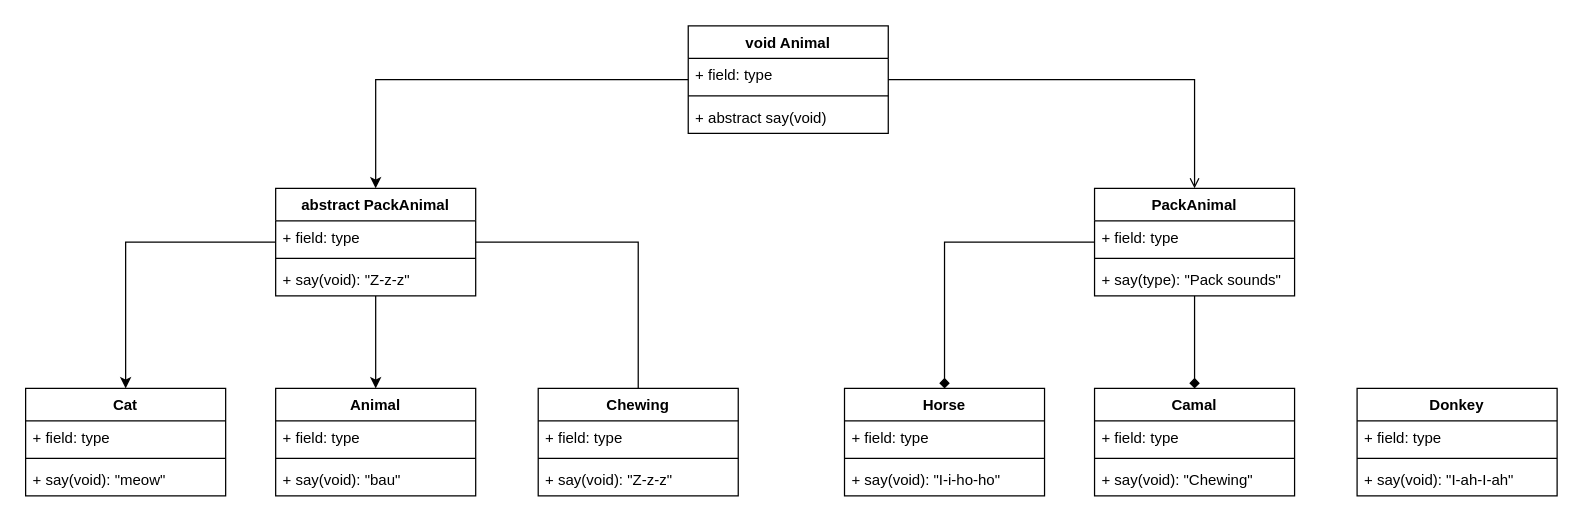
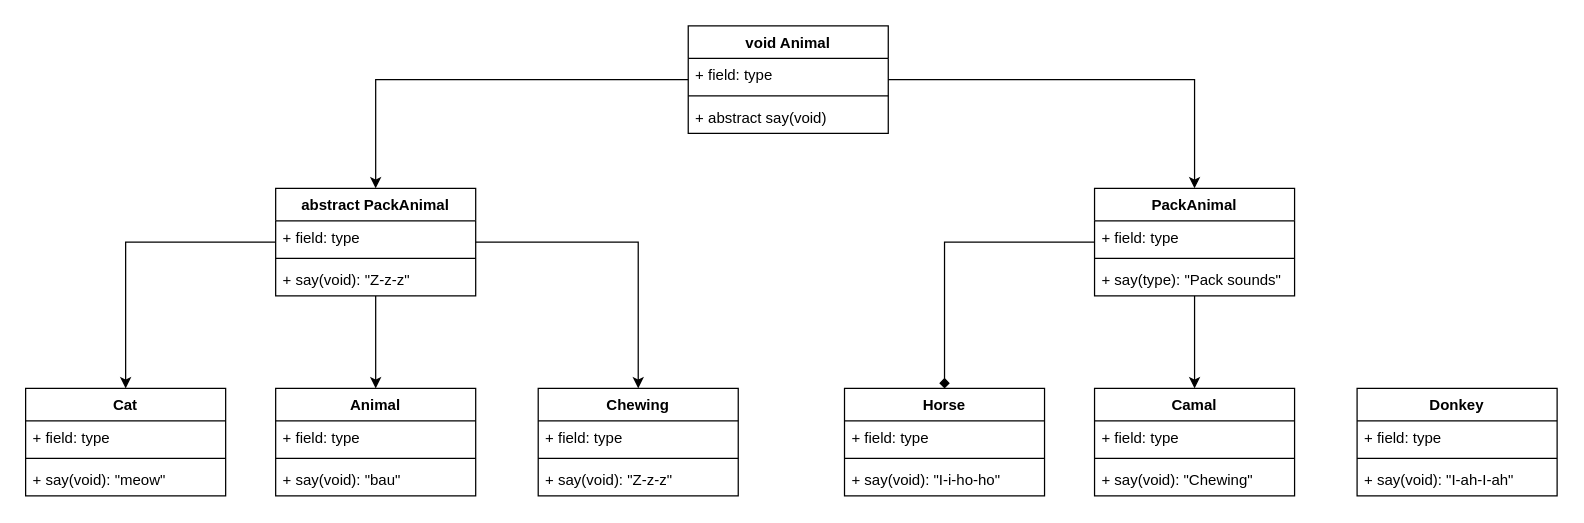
  <mxCell id="0" />
  <mxCell id="1" parent="0" />
  <mxCell id="2" value="" style="edgeStyle=orthogonalEdgeStyle;rounded=0;orthogonalLoop=1;jettySize=auto;html=1;entryX=0.5;entryY=0;entryDx=0;entryDy=0;" edge="1" parent="1" source="5" target="15"><mxGeometry relative="1" as="geometry" /></mxCell>
  <mxCell id="3" value="" style="edgeStyle=orthogonalEdgeStyle;rounded=0;orthogonalLoop=1;jettySize=auto;html=1;entryX=0.5;entryY=0;entryDx=0;entryDy=0;" edge="1" parent="1" source="5" target="19"><mxGeometry relative="1" as="geometry" /></mxCell>
- <mxCell id="4" value="" style="edgeStyle=orthogonalEdgeStyle;rounded=0;orthogonalLoop=1;jettySize=auto;html=1;entryX=0.5;entryY=0;entryDx=0;entryDy=0;endArrow=none;" edge="1" parent="1" source="5" target="23"><mxGeometry relative="1" as="geometry"><mxPoint x="460" y="193" as="targetPoint" /></mxGeometry></mxCell>
+ <mxCell id="4" value="" style="edgeStyle=orthogonalEdgeStyle;rounded=0;orthogonalLoop=1;jettySize=auto;html=1;entryX=0.5;entryY=0;entryDx=0;entryDy=0;" edge="1" parent="1" source="5" target="23"><mxGeometry relative="1" as="geometry"><mxPoint x="460" y="193" as="targetPoint" /></mxGeometry></mxCell>
  <mxCell id="5" value="abstract PackAnimal" style="swimlane;fontStyle=1;align=center;verticalAlign=top;childLayout=stackLayout;horizontal=1;startSize=26;horizontalStack=0;resizeParent=1;resizeParentMax=0;resizeLast=0;collapsible=1;marginBottom=0;whiteSpace=wrap;html=1;" vertex="1" parent="1"><mxGeometry x="220" y="150" width="160" height="86" as="geometry" /></mxCell>
  <mxCell id="6" value="+ field: type" style="text;strokeColor=none;fillColor=none;align=left;verticalAlign=top;spacingLeft=4;spacingRight=4;overflow=hidden;rotatable=0;points=[[0,0.5],[1,0.5]];portConstraint=eastwest;whiteSpace=wrap;html=1;" vertex="1" parent="5"><mxGeometry y="26" width="160" height="26" as="geometry" /></mxCell>
  <mxCell id="7" value="" style="line;strokeWidth=1;fillColor=none;align=left;verticalAlign=middle;spacingTop=-1;spacingLeft=3;spacingRight=3;rotatable=0;labelPosition=right;points=[];portConstraint=eastwest;strokeColor=inherit;" vertex="1" parent="5"><mxGeometry y="52" width="160" height="8" as="geometry" /></mxCell>
  <mxCell id="8" value="+ say(void): &quot;Z-z-z&quot;" style="text;strokeColor=none;fillColor=none;align=left;verticalAlign=top;spacingLeft=4;spacingRight=4;overflow=hidden;rotatable=0;points=[[0,0.5],[1,0.5]];portConstraint=eastwest;whiteSpace=wrap;html=1;" vertex="1" parent="5"><mxGeometry y="60" width="160" height="26" as="geometry" /></mxCell>
  <mxCell id="9" value="" style="edgeStyle=orthogonalEdgeStyle;rounded=0;orthogonalLoop=1;jettySize=auto;html=1;entryX=0.5;entryY=0;entryDx=0;entryDy=0;endArrow=diamond;" edge="1" parent="1" source="11" target="27"><mxGeometry relative="1" as="geometry"><mxPoint x="800" y="193" as="targetPoint" /></mxGeometry></mxCell>
- <mxCell id="10" value="" style="edgeStyle=orthogonalEdgeStyle;rounded=0;orthogonalLoop=1;jettySize=auto;html=1;endArrow=diamond;" edge="1" parent="1" source="11" target="31"><mxGeometry relative="1" as="geometry" /></mxCell>
+ <mxCell id="10" value="" style="edgeStyle=orthogonalEdgeStyle;rounded=0;orthogonalLoop=1;jettySize=auto;html=1;" edge="1" parent="1" source="11" target="31"><mxGeometry relative="1" as="geometry" /></mxCell>
  <mxCell id="11" value="PackAnimal" style="swimlane;fontStyle=1;align=center;verticalAlign=top;childLayout=stackLayout;horizontal=1;startSize=26;horizontalStack=0;resizeParent=1;resizeParentMax=0;resizeLast=0;collapsible=1;marginBottom=0;whiteSpace=wrap;html=1;" vertex="1" parent="1"><mxGeometry x="875" y="150" width="160" height="86" as="geometry" /></mxCell>
  <mxCell id="12" value="+ field: type" style="text;strokeColor=none;fillColor=none;align=left;verticalAlign=top;spacingLeft=4;spacingRight=4;overflow=hidden;rotatable=0;points=[[0,0.5],[1,0.5]];portConstraint=eastwest;whiteSpace=wrap;html=1;" vertex="1" parent="11"><mxGeometry y="26" width="160" height="26" as="geometry" /></mxCell>
  <mxCell id="13" value="" style="line;strokeWidth=1;fillColor=none;align=left;verticalAlign=middle;spacingTop=-1;spacingLeft=3;spacingRight=3;rotatable=0;labelPosition=right;points=[];portConstraint=eastwest;strokeColor=inherit;" vertex="1" parent="11"><mxGeometry y="52" width="160" height="8" as="geometry" /></mxCell>
  <mxCell id="14" value="+ say(type): &quot;Pack sounds&quot;" style="text;strokeColor=none;fillColor=none;align=left;verticalAlign=top;spacingLeft=4;spacingRight=4;overflow=hidden;rotatable=0;points=[[0,0.5],[1,0.5]];portConstraint=eastwest;whiteSpace=wrap;html=1;" vertex="1" parent="11"><mxGeometry y="60" width="160" height="26" as="geometry" /></mxCell>
  <mxCell id="15" value="Cat" style="swimlane;fontStyle=1;align=center;verticalAlign=top;childLayout=stackLayout;horizontal=1;startSize=26;horizontalStack=0;resizeParent=1;resizeParentMax=0;resizeLast=0;collapsible=1;marginBottom=0;whiteSpace=wrap;html=1;" vertex="1" parent="1"><mxGeometry x="20" y="310" width="160" height="86" as="geometry" /></mxCell>
  <mxCell id="16" value="+ field: type" style="text;strokeColor=none;fillColor=none;align=left;verticalAlign=top;spacingLeft=4;spacingRight=4;overflow=hidden;rotatable=0;points=[[0,0.5],[1,0.5]];portConstraint=eastwest;whiteSpace=wrap;html=1;" vertex="1" parent="15"><mxGeometry y="26" width="160" height="26" as="geometry" /></mxCell>
  <mxCell id="17" value="" style="line;strokeWidth=1;fillColor=none;align=left;verticalAlign=middle;spacingTop=-1;spacingLeft=3;spacingRight=3;rotatable=0;labelPosition=right;points=[];portConstraint=eastwest;strokeColor=inherit;" vertex="1" parent="15"><mxGeometry y="52" width="160" height="8" as="geometry" /></mxCell>
  <mxCell id="18" value="+ say(void): &quot;meow&quot;" style="text;strokeColor=none;fillColor=none;align=left;verticalAlign=top;spacingLeft=4;spacingRight=4;overflow=hidden;rotatable=0;points=[[0,0.5],[1,0.5]];portConstraint=eastwest;whiteSpace=wrap;html=1;" vertex="1" parent="15"><mxGeometry y="60" width="160" height="26" as="geometry" /></mxCell>
  <mxCell id="19" value="Animal" style="swimlane;fontStyle=1;align=center;verticalAlign=top;childLayout=stackLayout;horizontal=1;startSize=26;horizontalStack=0;resizeParent=1;resizeParentMax=0;resizeLast=0;collapsible=1;marginBottom=0;whiteSpace=wrap;html=1;" vertex="1" parent="1"><mxGeometry x="220" y="310" width="160" height="86" as="geometry" /></mxCell>
  <mxCell id="20" value="+ field: type" style="text;strokeColor=none;fillColor=none;align=left;verticalAlign=top;spacingLeft=4;spacingRight=4;overflow=hidden;rotatable=0;points=[[0,0.5],[1,0.5]];portConstraint=eastwest;whiteSpace=wrap;html=1;" vertex="1" parent="19"><mxGeometry y="26" width="160" height="26" as="geometry" /></mxCell>
  <mxCell id="21" value="" style="line;strokeWidth=1;fillColor=none;align=left;verticalAlign=middle;spacingTop=-1;spacingLeft=3;spacingRight=3;rotatable=0;labelPosition=right;points=[];portConstraint=eastwest;strokeColor=inherit;" vertex="1" parent="19"><mxGeometry y="52" width="160" height="8" as="geometry" /></mxCell>
  <mxCell id="22" value="+ say(void):&amp;nbsp;&quot;bau&quot;" style="text;strokeColor=none;fillColor=none;align=left;verticalAlign=top;spacingLeft=4;spacingRight=4;overflow=hidden;rotatable=0;points=[[0,0.5],[1,0.5]];portConstraint=eastwest;whiteSpace=wrap;html=1;" vertex="1" parent="19"><mxGeometry y="60" width="160" height="26" as="geometry" /></mxCell>
  <mxCell id="23" value="Chewing" style="swimlane;fontStyle=1;align=center;verticalAlign=top;childLayout=stackLayout;horizontal=1;startSize=26;horizontalStack=0;resizeParent=1;resizeParentMax=0;resizeLast=0;collapsible=1;marginBottom=0;whiteSpace=wrap;html=1;" vertex="1" parent="1"><mxGeometry x="430" y="310" width="160" height="86" as="geometry" /></mxCell>
  <mxCell id="24" value="+ field: type" style="text;strokeColor=none;fillColor=none;align=left;verticalAlign=top;spacingLeft=4;spacingRight=4;overflow=hidden;rotatable=0;points=[[0,0.5],[1,0.5]];portConstraint=eastwest;whiteSpace=wrap;html=1;" vertex="1" parent="23"><mxGeometry y="26" width="160" height="26" as="geometry" /></mxCell>
  <mxCell id="25" value="" style="line;strokeWidth=1;fillColor=none;align=left;verticalAlign=middle;spacingTop=-1;spacingLeft=3;spacingRight=3;rotatable=0;labelPosition=right;points=[];portConstraint=eastwest;strokeColor=inherit;" vertex="1" parent="23"><mxGeometry y="52" width="160" height="8" as="geometry" /></mxCell>
  <mxCell id="26" value="+ say(void): &quot;Z-z-z&quot;" style="text;strokeColor=none;fillColor=none;align=left;verticalAlign=top;spacingLeft=4;spacingRight=4;overflow=hidden;rotatable=0;points=[[0,0.5],[1,0.5]];portConstraint=eastwest;whiteSpace=wrap;html=1;" vertex="1" parent="23"><mxGeometry y="60" width="160" height="26" as="geometry" /></mxCell>
  <mxCell id="27" value="Horse" style="swimlane;fontStyle=1;align=center;verticalAlign=top;childLayout=stackLayout;horizontal=1;startSize=26;horizontalStack=0;resizeParent=1;resizeParentMax=0;resizeLast=0;collapsible=1;marginBottom=0;whiteSpace=wrap;html=1;" vertex="1" parent="1"><mxGeometry x="675" y="310" width="160" height="86" as="geometry" /></mxCell>
  <mxCell id="28" value="+ field: type" style="text;strokeColor=none;fillColor=none;align=left;verticalAlign=top;spacingLeft=4;spacingRight=4;overflow=hidden;rotatable=0;points=[[0,0.5],[1,0.5]];portConstraint=eastwest;whiteSpace=wrap;html=1;" vertex="1" parent="27"><mxGeometry y="26" width="160" height="26" as="geometry" /></mxCell>
  <mxCell id="29" value="" style="line;strokeWidth=1;fillColor=none;align=left;verticalAlign=middle;spacingTop=-1;spacingLeft=3;spacingRight=3;rotatable=0;labelPosition=right;points=[];portConstraint=eastwest;strokeColor=inherit;" vertex="1" parent="27"><mxGeometry y="52" width="160" height="8" as="geometry" /></mxCell>
  <mxCell id="30" value="+ say(void):&amp;nbsp;&quot;I-i-ho-ho&quot;" style="text;strokeColor=none;fillColor=none;align=left;verticalAlign=top;spacingLeft=4;spacingRight=4;overflow=hidden;rotatable=0;points=[[0,0.5],[1,0.5]];portConstraint=eastwest;whiteSpace=wrap;html=1;" vertex="1" parent="27"><mxGeometry y="60" width="160" height="26" as="geometry" /></mxCell>
  <mxCell id="31" value="Camal" style="swimlane;fontStyle=1;align=center;verticalAlign=top;childLayout=stackLayout;horizontal=1;startSize=26;horizontalStack=0;resizeParent=1;resizeParentMax=0;resizeLast=0;collapsible=1;marginBottom=0;whiteSpace=wrap;html=1;" vertex="1" parent="1"><mxGeometry x="875" y="310" width="160" height="86" as="geometry" /></mxCell>
  <mxCell id="32" value="+ field: type" style="text;strokeColor=none;fillColor=none;align=left;verticalAlign=top;spacingLeft=4;spacingRight=4;overflow=hidden;rotatable=0;points=[[0,0.5],[1,0.5]];portConstraint=eastwest;whiteSpace=wrap;html=1;" vertex="1" parent="31"><mxGeometry y="26" width="160" height="26" as="geometry" /></mxCell>
  <mxCell id="33" value="" style="line;strokeWidth=1;fillColor=none;align=left;verticalAlign=middle;spacingTop=-1;spacingLeft=3;spacingRight=3;rotatable=0;labelPosition=right;points=[];portConstraint=eastwest;strokeColor=inherit;" vertex="1" parent="31"><mxGeometry y="52" width="160" height="8" as="geometry" /></mxCell>
  <mxCell id="34" value="+ say(void):&amp;nbsp;&quot;Chewing&quot;" style="text;strokeColor=none;fillColor=none;align=left;verticalAlign=top;spacingLeft=4;spacingRight=4;overflow=hidden;rotatable=0;points=[[0,0.5],[1,0.5]];portConstraint=eastwest;whiteSpace=wrap;html=1;" vertex="1" parent="31"><mxGeometry y="60" width="160" height="26" as="geometry" /></mxCell>
  <mxCell id="35" value="Donkey" style="swimlane;fontStyle=1;align=center;verticalAlign=top;childLayout=stackLayout;horizontal=1;startSize=26;horizontalStack=0;resizeParent=1;resizeParentMax=0;resizeLast=0;collapsible=1;marginBottom=0;whiteSpace=wrap;html=1;" vertex="1" parent="1"><mxGeometry x="1085" y="310" width="160" height="86" as="geometry" /></mxCell>
  <mxCell id="36" value="+ field: type" style="text;strokeColor=none;fillColor=none;align=left;verticalAlign=top;spacingLeft=4;spacingRight=4;overflow=hidden;rotatable=0;points=[[0,0.5],[1,0.5]];portConstraint=eastwest;whiteSpace=wrap;html=1;" vertex="1" parent="35"><mxGeometry y="26" width="160" height="26" as="geometry" /></mxCell>
  <mxCell id="37" value="" style="line;strokeWidth=1;fillColor=none;align=left;verticalAlign=middle;spacingTop=-1;spacingLeft=3;spacingRight=3;rotatable=0;labelPosition=right;points=[];portConstraint=eastwest;strokeColor=inherit;" vertex="1" parent="35"><mxGeometry y="52" width="160" height="8" as="geometry" /></mxCell>
  <mxCell id="38" value="+ say(void):&amp;nbsp;&quot;I-ah-I-ah&quot;" style="text;strokeColor=none;fillColor=none;align=left;verticalAlign=top;spacingLeft=4;spacingRight=4;overflow=hidden;rotatable=0;points=[[0,0.5],[1,0.5]];portConstraint=eastwest;whiteSpace=wrap;html=1;" vertex="1" parent="35"><mxGeometry y="60" width="160" height="26" as="geometry" /></mxCell>
  <mxCell id="39" value="" style="edgeStyle=orthogonalEdgeStyle;rounded=0;orthogonalLoop=1;jettySize=auto;html=1;entryX=0.5;entryY=0;entryDx=0;entryDy=0;" edge="1" parent="1" source="41" target="5"><mxGeometry relative="1" as="geometry"><mxPoint x="470" y="63" as="targetPoint" /></mxGeometry></mxCell>
- <mxCell id="40" value="" style="edgeStyle=orthogonalEdgeStyle;rounded=0;orthogonalLoop=1;jettySize=auto;html=1;entryX=0.5;entryY=0;entryDx=0;entryDy=0;endArrow=open;" edge="1" parent="1" source="41" target="11"><mxGeometry relative="1" as="geometry"><mxPoint x="790" y="63" as="targetPoint" /></mxGeometry></mxCell>
+ <mxCell id="40" value="" style="edgeStyle=orthogonalEdgeStyle;rounded=0;orthogonalLoop=1;jettySize=auto;html=1;entryX=0.5;entryY=0;entryDx=0;entryDy=0;" edge="1" parent="1" source="41" target="11"><mxGeometry relative="1" as="geometry"><mxPoint x="790" y="63" as="targetPoint" /></mxGeometry></mxCell>
  <mxCell id="41" value="void Animal" style="swimlane;fontStyle=1;align=center;verticalAlign=top;childLayout=stackLayout;horizontal=1;startSize=26;horizontalStack=0;resizeParent=1;resizeParentMax=0;resizeLast=0;collapsible=1;marginBottom=0;whiteSpace=wrap;html=1;" vertex="1" parent="1"><mxGeometry x="550" y="20" width="160" height="86" as="geometry" /></mxCell>
  <mxCell id="42" value="+ field: type" style="text;strokeColor=none;fillColor=none;align=left;verticalAlign=top;spacingLeft=4;spacingRight=4;overflow=hidden;rotatable=0;points=[[0,0.5],[1,0.5]];portConstraint=eastwest;whiteSpace=wrap;html=1;" vertex="1" parent="41"><mxGeometry y="26" width="160" height="26" as="geometry" /></mxCell>
  <mxCell id="43" value="" style="line;strokeWidth=1;fillColor=none;align=left;verticalAlign=middle;spacingTop=-1;spacingLeft=3;spacingRight=3;rotatable=0;labelPosition=right;points=[];portConstraint=eastwest;strokeColor=inherit;" vertex="1" parent="41"><mxGeometry y="52" width="160" height="8" as="geometry" /></mxCell>
  <mxCell id="44" value="+ abstract say(void)" style="text;strokeColor=none;fillColor=none;align=left;verticalAlign=top;spacingLeft=4;spacingRight=4;overflow=hidden;rotatable=0;points=[[0,0.5],[1,0.5]];portConstraint=eastwest;whiteSpace=wrap;html=1;" vertex="1" parent="41"><mxGeometry y="60" width="160" height="26" as="geometry" /></mxCell>
